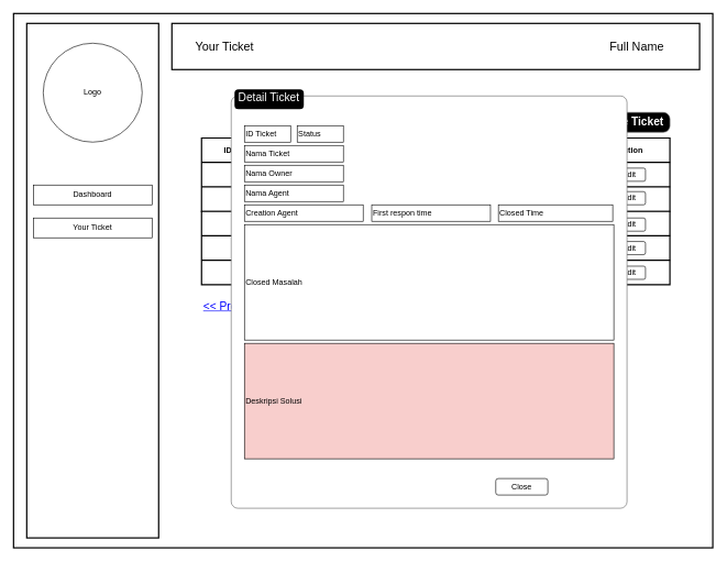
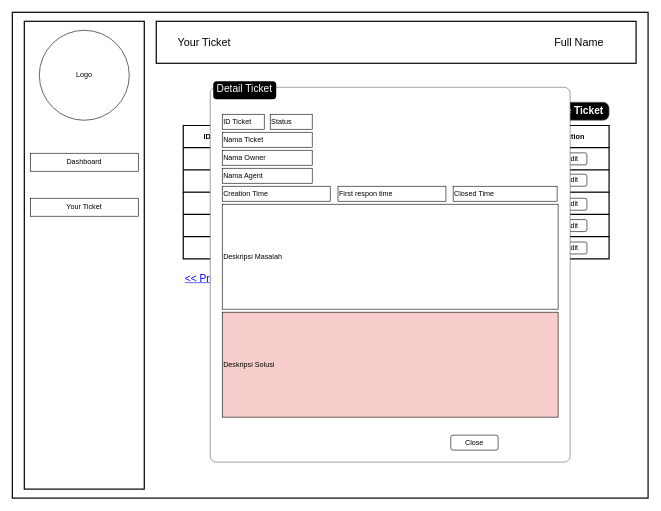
  <mxCell id="0" />
  <mxCell id="1" parent="0" />
  <mxCell id="2" value="Create Ticket" style="strokeWidth=1;shadow=0;dashed=0;align=center;html=1;shape=mxgraph.mockup.buttons.button;strokeColor=#666666;fontColor=#ffffff;mainText=;buttonStyle=round;fontSize=17;fontStyle=1;fillColor=#000000;whiteSpace=wrap;" vertex="1" parent="1"><mxGeometry x="890" y="170" width="125" height="30" as="geometry" /></mxCell>
  <mxCell id="3" value="" style="whiteSpace=wrap;html=1;fillColor=none;strokeWidth=2;" vertex="1" parent="1"><mxGeometry x="20" y="20" width="1060" height="810" as="geometry" /></mxCell>
- <mxCell id="4" value="Logo" style="ellipse;whiteSpace=wrap;html=1;aspect=fixed;" vertex="1" parent="1"><mxGeometry x="65" y="65" width="150" height="150" as="geometry" /></mxCell>
+ <mxCell id="4" value="Logo" style="ellipse;whiteSpace=wrap;html=1;aspect=fixed;" vertex="1" parent="1"><mxGeometry x="65" y="50" width="150" height="150" as="geometry" /></mxCell>
  <mxCell id="5" value="" style="rounded=0;whiteSpace=wrap;html=1;fillColor=none;strokeWidth=2;" vertex="1" parent="1"><mxGeometry x="260" y="35" width="800" height="70" as="geometry" /></mxCell>
  <mxCell id="6" value="" style="rounded=0;whiteSpace=wrap;html=1;fillColor=none;strokeWidth=2;" vertex="1" parent="1"><mxGeometry x="40" y="35" width="200" height="780" as="geometry" /></mxCell>
  <mxCell id="7" value="&lt;font style=&quot;font-size: 18px;&quot;&gt;Your Ticket&lt;/font&gt;" style="text;html=1;strokeColor=none;fillColor=none;align=center;verticalAlign=middle;whiteSpace=wrap;rounded=0;" vertex="1" parent="1"><mxGeometry x="270" y="55" width="140" height="30" as="geometry" /></mxCell>
  <mxCell id="8" value="&lt;font style=&quot;font-size: 18px;&quot;&gt;Full Name&lt;br&gt;&lt;/font&gt;" style="text;html=1;strokeColor=none;fillColor=none;align=center;verticalAlign=middle;whiteSpace=wrap;rounded=0;" vertex="1" parent="1"><mxGeometry x="895" y="55" width="140" height="30" as="geometry" /></mxCell>
- <mxCell id="9" value="Dashboard" style="rounded=0;whiteSpace=wrap;html=1;fillColor=none;" vertex="1" parent="1"><mxGeometry x="50" y="280" width="180" height="30" as="geometry" /></mxCell>
+ <mxCell id="9" value="Dashboard" style="rounded=0;whiteSpace=wrap;html=1;fillColor=none;" vertex="1" parent="1"><mxGeometry x="50" y="255" width="180" height="30" as="geometry" /></mxCell>
  <mxCell id="10" value="Your Ticket" style="rounded=0;whiteSpace=wrap;html=1;fillColor=none;" vertex="1" parent="1"><mxGeometry x="50" y="330" width="180" height="30" as="geometry" /></mxCell>
  <mxCell id="11" value="&lt;&lt; Prev 1 2 3 4 5 6 7 8 9 10 Next &gt;&gt;" style="strokeWidth=1;shadow=0;dashed=0;align=center;html=1;shape=mxgraph.mockup.navigation.pagination;linkText=;fontSize=17;fontColor=#0000ff;fontStyle=4;" vertex="1" parent="1"><mxGeometry x="270" y="450" width="350" height="30" as="geometry" /></mxCell>
  <mxCell id="12" value="" style="group" vertex="1" connectable="0" parent="1"><mxGeometry x="305" y="208.73" width="710" height="561.27" as="geometry" /></mxCell>
  <mxCell id="13" value="" style="shape=table;html=1;whiteSpace=wrap;startSize=0;container=1;collapsible=0;childLayout=tableLayout;strokeWidth=2;" vertex="1" parent="12"><mxGeometry width="236.667" height="111.27" as="geometry" /></mxCell>
  <mxCell id="14" value="" style="shape=tableRow;horizontal=0;startSize=0;swimlaneHead=0;swimlaneBody=0;top=0;left=0;bottom=0;right=0;collapsible=0;dropTarget=0;fillColor=none;points=[[0,0.5],[1,0.5]];portConstraint=eastwest;" vertex="1" parent="13"><mxGeometry width="236.667" height="37" as="geometry" /></mxCell>
  <mxCell id="15" value="ID Ticket" style="shape=partialRectangle;html=1;whiteSpace=wrap;connectable=0;fillColor=none;top=0;left=0;bottom=0;right=0;overflow=hidden;fontStyle=1" vertex="1" parent="14"><mxGeometry width="118" height="37" as="geometry"><mxRectangle width="118" height="37" as="alternateBounds" /></mxGeometry></mxCell>
  <mxCell id="16" value="Nama Ticket" style="shape=partialRectangle;html=1;whiteSpace=wrap;connectable=0;fillColor=none;top=0;left=0;bottom=0;right=0;overflow=hidden;fontStyle=1" vertex="1" parent="14"><mxGeometry x="118" width="119" height="37" as="geometry"><mxRectangle width="119" height="37" as="alternateBounds" /></mxGeometry></mxCell>
  <mxCell id="17" value="" style="shape=tableRow;horizontal=0;startSize=0;swimlaneHead=0;swimlaneBody=0;top=0;left=0;bottom=0;right=0;collapsible=0;dropTarget=0;fillColor=none;points=[[0,0.5],[1,0.5]];portConstraint=eastwest;" vertex="1" parent="13"><mxGeometry y="37" width="236.667" height="37" as="geometry" /></mxCell>
  <mxCell id="18" value="" style="shape=partialRectangle;html=1;whiteSpace=wrap;connectable=0;fillColor=none;top=0;left=0;bottom=0;right=0;overflow=hidden;" vertex="1" parent="17"><mxGeometry width="118" height="37" as="geometry"><mxRectangle width="118" height="37" as="alternateBounds" /></mxGeometry></mxCell>
  <mxCell id="19" value="" style="shape=partialRectangle;html=1;whiteSpace=wrap;connectable=0;fillColor=none;top=0;left=0;bottom=0;right=0;overflow=hidden;" vertex="1" parent="17"><mxGeometry x="118" width="119" height="37" as="geometry"><mxRectangle width="119" height="37" as="alternateBounds" /></mxGeometry></mxCell>
  <mxCell id="20" value="" style="shape=tableRow;horizontal=0;startSize=0;swimlaneHead=0;swimlaneBody=0;top=0;left=0;bottom=0;right=0;collapsible=0;dropTarget=0;fillColor=none;points=[[0,0.5],[1,0.5]];portConstraint=eastwest;" vertex="1" parent="13"><mxGeometry y="74" width="236.667" height="37" as="geometry" /></mxCell>
  <mxCell id="21" value="" style="shape=partialRectangle;html=1;whiteSpace=wrap;connectable=0;fillColor=none;top=0;left=0;bottom=0;right=0;overflow=hidden;" vertex="1" parent="20"><mxGeometry width="118" height="37" as="geometry"><mxRectangle width="118" height="37" as="alternateBounds" /></mxGeometry></mxCell>
  <mxCell id="22" value="" style="shape=partialRectangle;html=1;whiteSpace=wrap;connectable=0;fillColor=none;top=0;left=0;bottom=0;right=0;overflow=hidden;" vertex="1" parent="20"><mxGeometry x="118" width="119" height="37" as="geometry"><mxRectangle width="119" height="37" as="alternateBounds" /></mxGeometry></mxCell>
  <mxCell id="23" value="" style="shape=table;html=1;whiteSpace=wrap;startSize=0;container=1;collapsible=0;childLayout=tableLayout;strokeWidth=2;" vertex="1" parent="12"><mxGeometry x="236.667" width="236.667" height="111.27" as="geometry" /></mxCell>
  <mxCell id="24" value="" style="shape=tableRow;horizontal=0;startSize=0;swimlaneHead=0;swimlaneBody=0;top=0;left=0;bottom=0;right=0;collapsible=0;dropTarget=0;fillColor=none;points=[[0,0.5],[1,0.5]];portConstraint=eastwest;" vertex="1" parent="23"><mxGeometry width="236.667" height="37" as="geometry" /></mxCell>
  <mxCell id="25" value="Agent Name" style="shape=partialRectangle;html=1;whiteSpace=wrap;connectable=0;fillColor=none;top=0;left=0;bottom=0;right=0;overflow=hidden;fontStyle=1" vertex="1" parent="24"><mxGeometry width="118" height="37" as="geometry"><mxRectangle width="118" height="37" as="alternateBounds" /></mxGeometry></mxCell>
  <mxCell id="26" value="Description" style="shape=partialRectangle;html=1;whiteSpace=wrap;connectable=0;fillColor=none;top=0;left=0;bottom=0;right=0;overflow=hidden;fontStyle=1" vertex="1" parent="24"><mxGeometry x="118" width="119" height="37" as="geometry"><mxRectangle width="119" height="37" as="alternateBounds" /></mxGeometry></mxCell>
  <mxCell id="27" value="" style="shape=tableRow;horizontal=0;startSize=0;swimlaneHead=0;swimlaneBody=0;top=0;left=0;bottom=0;right=0;collapsible=0;dropTarget=0;fillColor=none;points=[[0,0.5],[1,0.5]];portConstraint=eastwest;" vertex="1" parent="23"><mxGeometry y="37" width="236.667" height="37" as="geometry" /></mxCell>
  <mxCell id="28" value="" style="shape=partialRectangle;html=1;whiteSpace=wrap;connectable=0;fillColor=none;top=0;left=0;bottom=0;right=0;overflow=hidden;" vertex="1" parent="27"><mxGeometry width="118" height="37" as="geometry"><mxRectangle width="118" height="37" as="alternateBounds" /></mxGeometry></mxCell>
  <mxCell id="29" value="" style="shape=partialRectangle;html=1;whiteSpace=wrap;connectable=0;fillColor=none;top=0;left=0;bottom=0;right=0;overflow=hidden;" vertex="1" parent="27"><mxGeometry x="118" width="119" height="37" as="geometry"><mxRectangle width="119" height="37" as="alternateBounds" /></mxGeometry></mxCell>
  <mxCell id="30" value="" style="shape=tableRow;horizontal=0;startSize=0;swimlaneHead=0;swimlaneBody=0;top=0;left=0;bottom=0;right=0;collapsible=0;dropTarget=0;fillColor=none;points=[[0,0.5],[1,0.5]];portConstraint=eastwest;" vertex="1" parent="23"><mxGeometry y="74" width="236.667" height="37" as="geometry" /></mxCell>
  <mxCell id="31" value="" style="shape=partialRectangle;html=1;whiteSpace=wrap;connectable=0;fillColor=none;top=0;left=0;bottom=0;right=0;overflow=hidden;" vertex="1" parent="30"><mxGeometry width="118" height="37" as="geometry"><mxRectangle width="118" height="37" as="alternateBounds" /></mxGeometry></mxCell>
  <mxCell id="32" value="" style="shape=partialRectangle;html=1;whiteSpace=wrap;connectable=0;fillColor=none;top=0;left=0;bottom=0;right=0;overflow=hidden;" vertex="1" parent="30"><mxGeometry x="118" width="119" height="37" as="geometry"><mxRectangle width="119" height="37" as="alternateBounds" /></mxGeometry></mxCell>
  <mxCell id="33" value="" style="shape=table;html=1;whiteSpace=wrap;startSize=0;container=1;collapsible=0;childLayout=tableLayout;strokeWidth=2;" vertex="1" parent="12"><mxGeometry x="473.333" width="236.667" height="111.27" as="geometry" /></mxCell>
  <mxCell id="34" value="" style="shape=tableRow;horizontal=0;startSize=0;swimlaneHead=0;swimlaneBody=0;top=0;left=0;bottom=0;right=0;collapsible=0;dropTarget=0;fillColor=none;points=[[0,0.5],[1,0.5]];portConstraint=eastwest;" vertex="1" parent="33"><mxGeometry width="236.667" height="37" as="geometry" /></mxCell>
  <mxCell id="35" value="Status" style="shape=partialRectangle;html=1;whiteSpace=wrap;connectable=0;fillColor=none;top=0;left=0;bottom=0;right=0;overflow=hidden;fontStyle=1" vertex="1" parent="34"><mxGeometry width="118" height="37" as="geometry"><mxRectangle width="118" height="37" as="alternateBounds" /></mxGeometry></mxCell>
  <mxCell id="36" value="Action" style="shape=partialRectangle;html=1;whiteSpace=wrap;connectable=0;fillColor=none;top=0;left=0;bottom=0;right=0;overflow=hidden;fontStyle=1" vertex="1" parent="34"><mxGeometry x="118" width="119" height="37" as="geometry"><mxRectangle width="119" height="37" as="alternateBounds" /></mxGeometry></mxCell>
  <mxCell id="37" value="" style="shape=tableRow;horizontal=0;startSize=0;swimlaneHead=0;swimlaneBody=0;top=0;left=0;bottom=0;right=0;collapsible=0;dropTarget=0;fillColor=none;points=[[0,0.5],[1,0.5]];portConstraint=eastwest;" vertex="1" parent="33"><mxGeometry y="37" width="236.667" height="37" as="geometry" /></mxCell>
  <mxCell id="38" value="" style="shape=partialRectangle;html=1;whiteSpace=wrap;connectable=0;fillColor=none;top=0;left=0;bottom=0;right=0;overflow=hidden;" vertex="1" parent="37"><mxGeometry width="118" height="37" as="geometry"><mxRectangle width="118" height="37" as="alternateBounds" /></mxGeometry></mxCell>
  <mxCell id="39" value="" style="shape=partialRectangle;html=1;whiteSpace=wrap;connectable=0;fillColor=none;top=0;left=0;bottom=0;right=0;overflow=hidden;" vertex="1" parent="37"><mxGeometry x="118" width="119" height="37" as="geometry"><mxRectangle width="119" height="37" as="alternateBounds" /></mxGeometry></mxCell>
  <mxCell id="40" value="" style="shape=tableRow;horizontal=0;startSize=0;swimlaneHead=0;swimlaneBody=0;top=0;left=0;bottom=0;right=0;collapsible=0;dropTarget=0;fillColor=none;points=[[0,0.5],[1,0.5]];portConstraint=eastwest;" vertex="1" parent="33"><mxGeometry y="74" width="236.667" height="37" as="geometry" /></mxCell>
  <mxCell id="41" value="" style="shape=partialRectangle;html=1;whiteSpace=wrap;connectable=0;fillColor=none;top=0;left=0;bottom=0;right=0;overflow=hidden;" vertex="1" parent="40"><mxGeometry width="118" height="37" as="geometry"><mxRectangle width="118" height="37" as="alternateBounds" /></mxGeometry></mxCell>
  <mxCell id="42" value="" style="shape=partialRectangle;html=1;whiteSpace=wrap;connectable=0;fillColor=none;top=0;left=0;bottom=0;right=0;overflow=hidden;" vertex="1" parent="40"><mxGeometry x="118" width="119" height="37" as="geometry"><mxRectangle width="119" height="37" as="alternateBounds" /></mxGeometry></mxCell>
  <mxCell id="43" value="" style="shape=table;html=1;whiteSpace=wrap;startSize=0;container=1;collapsible=0;childLayout=tableLayout;strokeWidth=2;" vertex="1" parent="12"><mxGeometry x="236.667" y="111.27" width="236.667" height="111.27" as="geometry" /></mxCell>
  <mxCell id="44" value="" style="shape=tableRow;horizontal=0;startSize=0;swimlaneHead=0;swimlaneBody=0;top=0;left=0;bottom=0;right=0;collapsible=0;dropTarget=0;fillColor=none;points=[[0,0.5],[1,0.5]];portConstraint=eastwest;" vertex="1" parent="43"><mxGeometry width="236.667" height="37" as="geometry" /></mxCell>
  <mxCell id="45" value="" style="shape=partialRectangle;html=1;whiteSpace=wrap;connectable=0;fillColor=none;top=0;left=0;bottom=0;right=0;overflow=hidden;fontStyle=1" vertex="1" parent="44"><mxGeometry width="118" height="37" as="geometry"><mxRectangle width="118" height="37" as="alternateBounds" /></mxGeometry></mxCell>
  <mxCell id="46" value="" style="shape=partialRectangle;html=1;whiteSpace=wrap;connectable=0;fillColor=none;top=0;left=0;bottom=0;right=0;overflow=hidden;fontStyle=1" vertex="1" parent="44"><mxGeometry x="118" width="119" height="37" as="geometry"><mxRectangle width="119" height="37" as="alternateBounds" /></mxGeometry></mxCell>
  <mxCell id="47" value="" style="shape=tableRow;horizontal=0;startSize=0;swimlaneHead=0;swimlaneBody=0;top=0;left=0;bottom=0;right=0;collapsible=0;dropTarget=0;fillColor=none;points=[[0,0.5],[1,0.5]];portConstraint=eastwest;" vertex="1" parent="43"><mxGeometry y="37" width="236.667" height="37" as="geometry" /></mxCell>
  <mxCell id="48" value="" style="shape=partialRectangle;html=1;whiteSpace=wrap;connectable=0;fillColor=none;top=0;left=0;bottom=0;right=0;overflow=hidden;" vertex="1" parent="47"><mxGeometry width="118" height="37" as="geometry"><mxRectangle width="118" height="37" as="alternateBounds" /></mxGeometry></mxCell>
  <mxCell id="49" value="" style="shape=partialRectangle;html=1;whiteSpace=wrap;connectable=0;fillColor=none;top=0;left=0;bottom=0;right=0;overflow=hidden;" vertex="1" parent="47"><mxGeometry x="118" width="119" height="37" as="geometry"><mxRectangle width="119" height="37" as="alternateBounds" /></mxGeometry></mxCell>
  <mxCell id="50" value="" style="shape=tableRow;horizontal=0;startSize=0;swimlaneHead=0;swimlaneBody=0;top=0;left=0;bottom=0;right=0;collapsible=0;dropTarget=0;fillColor=none;points=[[0,0.5],[1,0.5]];portConstraint=eastwest;" vertex="1" parent="43"><mxGeometry y="74" width="236.667" height="37" as="geometry" /></mxCell>
  <mxCell id="51" value="" style="shape=partialRectangle;html=1;whiteSpace=wrap;connectable=0;fillColor=none;top=0;left=0;bottom=0;right=0;overflow=hidden;" vertex="1" parent="50"><mxGeometry width="118" height="37" as="geometry"><mxRectangle width="118" height="37" as="alternateBounds" /></mxGeometry></mxCell>
  <mxCell id="52" value="" style="shape=partialRectangle;html=1;whiteSpace=wrap;connectable=0;fillColor=none;top=0;left=0;bottom=0;right=0;overflow=hidden;" vertex="1" parent="50"><mxGeometry x="118" width="119" height="37" as="geometry"><mxRectangle width="119" height="37" as="alternateBounds" /></mxGeometry></mxCell>
  <mxCell id="53" value="" style="shape=table;html=1;whiteSpace=wrap;startSize=0;container=1;collapsible=0;childLayout=tableLayout;strokeWidth=2;" vertex="1" parent="12"><mxGeometry y="111.27" width="236.667" height="111.27" as="geometry" /></mxCell>
  <mxCell id="54" value="" style="shape=tableRow;horizontal=0;startSize=0;swimlaneHead=0;swimlaneBody=0;top=0;left=0;bottom=0;right=0;collapsible=0;dropTarget=0;fillColor=none;points=[[0,0.5],[1,0.5]];portConstraint=eastwest;" vertex="1" parent="53"><mxGeometry width="236.667" height="37" as="geometry" /></mxCell>
  <mxCell id="55" value="" style="shape=partialRectangle;html=1;whiteSpace=wrap;connectable=0;fillColor=none;top=0;left=0;bottom=0;right=0;overflow=hidden;fontStyle=1" vertex="1" parent="54"><mxGeometry width="118" height="37" as="geometry"><mxRectangle width="118" height="37" as="alternateBounds" /></mxGeometry></mxCell>
  <mxCell id="56" value="" style="shape=partialRectangle;html=1;whiteSpace=wrap;connectable=0;fillColor=none;top=0;left=0;bottom=0;right=0;overflow=hidden;fontStyle=1" vertex="1" parent="54"><mxGeometry x="118" width="119" height="37" as="geometry"><mxRectangle width="119" height="37" as="alternateBounds" /></mxGeometry></mxCell>
  <mxCell id="57" value="" style="shape=tableRow;horizontal=0;startSize=0;swimlaneHead=0;swimlaneBody=0;top=0;left=0;bottom=0;right=0;collapsible=0;dropTarget=0;fillColor=none;points=[[0,0.5],[1,0.5]];portConstraint=eastwest;" vertex="1" parent="53"><mxGeometry y="37" width="236.667" height="37" as="geometry" /></mxCell>
  <mxCell id="58" value="" style="shape=partialRectangle;html=1;whiteSpace=wrap;connectable=0;fillColor=none;top=0;left=0;bottom=0;right=0;overflow=hidden;" vertex="1" parent="57"><mxGeometry width="118" height="37" as="geometry"><mxRectangle width="118" height="37" as="alternateBounds" /></mxGeometry></mxCell>
  <mxCell id="59" value="" style="shape=partialRectangle;html=1;whiteSpace=wrap;connectable=0;fillColor=none;top=0;left=0;bottom=0;right=0;overflow=hidden;" vertex="1" parent="57"><mxGeometry x="118" width="119" height="37" as="geometry"><mxRectangle width="119" height="37" as="alternateBounds" /></mxGeometry></mxCell>
  <mxCell id="60" value="" style="shape=tableRow;horizontal=0;startSize=0;swimlaneHead=0;swimlaneBody=0;top=0;left=0;bottom=0;right=0;collapsible=0;dropTarget=0;fillColor=none;points=[[0,0.5],[1,0.5]];portConstraint=eastwest;" vertex="1" parent="53"><mxGeometry y="74" width="236.667" height="37" as="geometry" /></mxCell>
  <mxCell id="61" value="" style="shape=partialRectangle;html=1;whiteSpace=wrap;connectable=0;fillColor=none;top=0;left=0;bottom=0;right=0;overflow=hidden;" vertex="1" parent="60"><mxGeometry width="118" height="37" as="geometry"><mxRectangle width="118" height="37" as="alternateBounds" /></mxGeometry></mxCell>
  <mxCell id="62" value="" style="shape=partialRectangle;html=1;whiteSpace=wrap;connectable=0;fillColor=none;top=0;left=0;bottom=0;right=0;overflow=hidden;" vertex="1" parent="60"><mxGeometry x="118" width="119" height="37" as="geometry"><mxRectangle width="119" height="37" as="alternateBounds" /></mxGeometry></mxCell>
  <mxCell id="63" value="" style="shape=table;html=1;whiteSpace=wrap;startSize=0;container=1;collapsible=0;childLayout=tableLayout;strokeWidth=2;" vertex="1" parent="12"><mxGeometry x="473.333" y="111.27" width="236.667" height="111.27" as="geometry" /></mxCell>
  <mxCell id="64" value="" style="shape=tableRow;horizontal=0;startSize=0;swimlaneHead=0;swimlaneBody=0;top=0;left=0;bottom=0;right=0;collapsible=0;dropTarget=0;fillColor=none;points=[[0,0.5],[1,0.5]];portConstraint=eastwest;" vertex="1" parent="63"><mxGeometry width="236.667" height="37" as="geometry" /></mxCell>
  <mxCell id="65" value="" style="shape=partialRectangle;html=1;whiteSpace=wrap;connectable=0;fillColor=none;top=0;left=0;bottom=0;right=0;overflow=hidden;fontStyle=1" vertex="1" parent="64"><mxGeometry width="118" height="37" as="geometry"><mxRectangle width="118" height="37" as="alternateBounds" /></mxGeometry></mxCell>
  <mxCell id="66" value="" style="shape=partialRectangle;html=1;whiteSpace=wrap;connectable=0;fillColor=none;top=0;left=0;bottom=0;right=0;overflow=hidden;fontStyle=1" vertex="1" parent="64"><mxGeometry x="118" width="119" height="37" as="geometry"><mxRectangle width="119" height="37" as="alternateBounds" /></mxGeometry></mxCell>
  <mxCell id="67" value="" style="shape=tableRow;horizontal=0;startSize=0;swimlaneHead=0;swimlaneBody=0;top=0;left=0;bottom=0;right=0;collapsible=0;dropTarget=0;fillColor=none;points=[[0,0.5],[1,0.5]];portConstraint=eastwest;" vertex="1" parent="63"><mxGeometry y="37" width="236.667" height="37" as="geometry" /></mxCell>
  <mxCell id="68" value="" style="shape=partialRectangle;html=1;whiteSpace=wrap;connectable=0;fillColor=none;top=0;left=0;bottom=0;right=0;overflow=hidden;" vertex="1" parent="67"><mxGeometry width="118" height="37" as="geometry"><mxRectangle width="118" height="37" as="alternateBounds" /></mxGeometry></mxCell>
  <mxCell id="69" value="" style="shape=partialRectangle;html=1;whiteSpace=wrap;connectable=0;fillColor=none;top=0;left=0;bottom=0;right=0;overflow=hidden;" vertex="1" parent="67"><mxGeometry x="118" width="119" height="37" as="geometry"><mxRectangle width="119" height="37" as="alternateBounds" /></mxGeometry></mxCell>
  <mxCell id="70" value="" style="shape=tableRow;horizontal=0;startSize=0;swimlaneHead=0;swimlaneBody=0;top=0;left=0;bottom=0;right=0;collapsible=0;dropTarget=0;fillColor=none;points=[[0,0.5],[1,0.5]];portConstraint=eastwest;" vertex="1" parent="63"><mxGeometry y="74" width="236.667" height="37" as="geometry" /></mxCell>
  <mxCell id="71" value="" style="shape=partialRectangle;html=1;whiteSpace=wrap;connectable=0;fillColor=none;top=0;left=0;bottom=0;right=0;overflow=hidden;" vertex="1" parent="70"><mxGeometry width="118" height="37" as="geometry"><mxRectangle width="118" height="37" as="alternateBounds" /></mxGeometry></mxCell>
  <mxCell id="72" value="" style="shape=partialRectangle;html=1;whiteSpace=wrap;connectable=0;fillColor=none;top=0;left=0;bottom=0;right=0;overflow=hidden;" vertex="1" parent="70"><mxGeometry x="118" width="119" height="37" as="geometry"><mxRectangle width="119" height="37" as="alternateBounds" /></mxGeometry></mxCell>
  <mxCell id="73" value="View Detail" style="rounded=1;whiteSpace=wrap;html=1;" vertex="1" parent="12"><mxGeometry x="365" y="194.27" width="100" height="20" as="geometry" /></mxCell>
  <mxCell id="74" value="View Detail" style="rounded=1;whiteSpace=wrap;html=1;" vertex="1" parent="12"><mxGeometry x="365" y="156.9" width="100" height="20" as="geometry" /></mxCell>
  <mxCell id="75" value="View Detail" style="rounded=1;whiteSpace=wrap;html=1;" vertex="1" parent="12"><mxGeometry x="365" y="121.27" width="100" height="20" as="geometry" /></mxCell>
  <mxCell id="76" value="View Detail" style="rounded=1;whiteSpace=wrap;html=1;" vertex="1" parent="12"><mxGeometry x="365" y="81.27" width="100" height="20" as="geometry" /></mxCell>
  <mxCell id="77" value="View Detail" style="rounded=1;whiteSpace=wrap;html=1;" vertex="1" parent="12"><mxGeometry x="365" y="45.64" width="100" height="20" as="geometry" /></mxCell>
  <mxCell id="78" value="Open" style="rounded=1;whiteSpace=wrap;html=1;fillColor=#f8cecc;strokeColor=#b85450;" vertex="1" parent="12"><mxGeometry x="485" y="45.64" width="100" height="20" as="geometry" /></mxCell>
  <mxCell id="79" value="In Progress" style="rounded=1;whiteSpace=wrap;html=1;fillColor=#ffe6cc;strokeColor=#d79b00;" vertex="1" parent="12"><mxGeometry x="485" y="81.27" width="100" height="20" as="geometry" /></mxCell>
  <mxCell id="80" value="Closed" style="rounded=1;whiteSpace=wrap;html=1;fillColor=#d5e8d4;strokeColor=#82b366;" vertex="1" parent="12"><mxGeometry x="485" y="121.27" width="100" height="20" as="geometry" /></mxCell>
  <mxCell id="81" value="Closed" style="rounded=1;whiteSpace=wrap;html=1;fillColor=#d5e8d4;strokeColor=#82b366;" vertex="1" parent="12"><mxGeometry x="485" y="156.9" width="100" height="20" as="geometry" /></mxCell>
  <mxCell id="82" value="Closed" style="rounded=1;whiteSpace=wrap;html=1;fillColor=#d5e8d4;strokeColor=#82b366;" vertex="1" parent="12"><mxGeometry x="485" y="194.27" width="100" height="20" as="geometry" /></mxCell>
  <mxCell id="83" value="Edit" style="rounded=1;whiteSpace=wrap;html=1;" vertex="1" parent="12"><mxGeometry x="624" y="45.64" width="49" height="20" as="geometry" /></mxCell>
  <mxCell id="84" value="Edit" style="rounded=1;whiteSpace=wrap;html=1;" vertex="1" parent="12"><mxGeometry x="624" y="81.27" width="49" height="20" as="geometry" /></mxCell>
  <mxCell id="85" value="Edit" style="rounded=1;whiteSpace=wrap;html=1;" vertex="1" parent="12"><mxGeometry x="624" y="121.27" width="49" height="20" as="geometry" /></mxCell>
  <mxCell id="86" value="Edit" style="rounded=1;whiteSpace=wrap;html=1;" vertex="1" parent="12"><mxGeometry x="624" y="156.9" width="49" height="20" as="geometry" /></mxCell>
  <mxCell id="87" value="Edit" style="rounded=1;whiteSpace=wrap;html=1;" vertex="1" parent="12"><mxGeometry x="624" y="194.27" width="49" height="20" as="geometry" /></mxCell>
  <mxCell id="88" value="" style="shape=mxgraph.mockup.containers.marginRect;rectMarginTop=10;strokeColor=#666666;strokeWidth=1;dashed=0;rounded=1;arcSize=5;recursiveResize=0;html=1;whiteSpace=wrap;" vertex="1" parent="12"><mxGeometry x="45" y="-73.73" width="600" height="635" as="geometry" /></mxCell>
  <mxCell id="89" value="Detail Ticket" style="shape=rect;strokeColor=none;fillColor=#000000;strokeWidth=1;dashed=0;rounded=1;arcSize=20;fontColor=#ffffff;fontSize=17;spacing=2;spacingTop=-2;align=left;autosize=1;spacingLeft=4;resizeWidth=0;resizeHeight=0;perimeter=none;html=1;whiteSpace=wrap;" vertex="1" parent="88"><mxGeometry x="5" width="105" height="30" as="geometry" /></mxCell>
  <mxCell id="90" value="&lt;div align=&quot;left&quot;&gt;ID Ticket&lt;br&gt;&lt;/div&gt;" style="rounded=0;whiteSpace=wrap;html=1;align=left;" vertex="1" parent="88"><mxGeometry x="20" y="55" width="70" height="25" as="geometry" /></mxCell>
  <mxCell id="91" value="Nama Ticket" style="rounded=0;whiteSpace=wrap;html=1;align=left;" vertex="1" parent="88"><mxGeometry x="20" y="85" width="150" height="25" as="geometry" /></mxCell>
  <mxCell id="92" value="Nama Owner" style="rounded=0;whiteSpace=wrap;html=1;align=left;" vertex="1" parent="88"><mxGeometry x="20" y="115" width="150" height="25" as="geometry" /></mxCell>
  <mxCell id="93" value="Nama Agent" style="rounded=0;whiteSpace=wrap;html=1;align=left;" vertex="1" parent="88"><mxGeometry x="20" y="145" width="150" height="25" as="geometry" /></mxCell>
- <mxCell id="94" value="Creation Agent" style="rounded=0;whiteSpace=wrap;html=1;align=left;" vertex="1" parent="88"><mxGeometry x="20" y="175" width="180" height="25" as="geometry" /></mxCell>
+ <mxCell id="94" value="Creation Time" style="rounded=0;whiteSpace=wrap;html=1;align=left;" vertex="1" parent="88"><mxGeometry x="20" y="175" width="180" height="25" as="geometry" /></mxCell>
  <mxCell id="95" value="Status" style="rounded=0;whiteSpace=wrap;html=1;align=left;" vertex="1" parent="88"><mxGeometry x="100" y="55" width="70" height="25" as="geometry" /></mxCell>
- <mxCell id="96" value="Closed Masalah" style="rounded=0;whiteSpace=wrap;html=1;align=left;" vertex="1" parent="88"><mxGeometry x="20" y="205" width="560" height="175" as="geometry" /></mxCell>
+ <mxCell id="96" value="Deskripsi Masalah" style="rounded=0;whiteSpace=wrap;html=1;align=left;" vertex="1" parent="88"><mxGeometry x="20" y="205" width="560" height="175" as="geometry" /></mxCell>
  <mxCell id="97" value="Deskripsi Solusi" style="rounded=0;whiteSpace=wrap;html=1;align=left;fillColor=#f8cecc;" vertex="1" parent="88"><mxGeometry x="20" y="385" width="560" height="175" as="geometry" /></mxCell>
  <mxCell id="98" value="Close" style="rounded=1;whiteSpace=wrap;html=1;" vertex="1" parent="88"><mxGeometry x="401" y="590" width="79" height="25" as="geometry" /></mxCell>
  <mxCell id="99" value="Closed Time" style="rounded=0;whiteSpace=wrap;html=1;align=left;" vertex="1" parent="12"><mxGeometry x="450" y="101.27" width="173.33" height="25" as="geometry" /></mxCell>
  <mxCell id="100" value="First respon time" style="rounded=0;whiteSpace=wrap;html=1;align=left;" vertex="1" parent="12"><mxGeometry x="258" y="101.27" width="180" height="25" as="geometry" /></mxCell>
